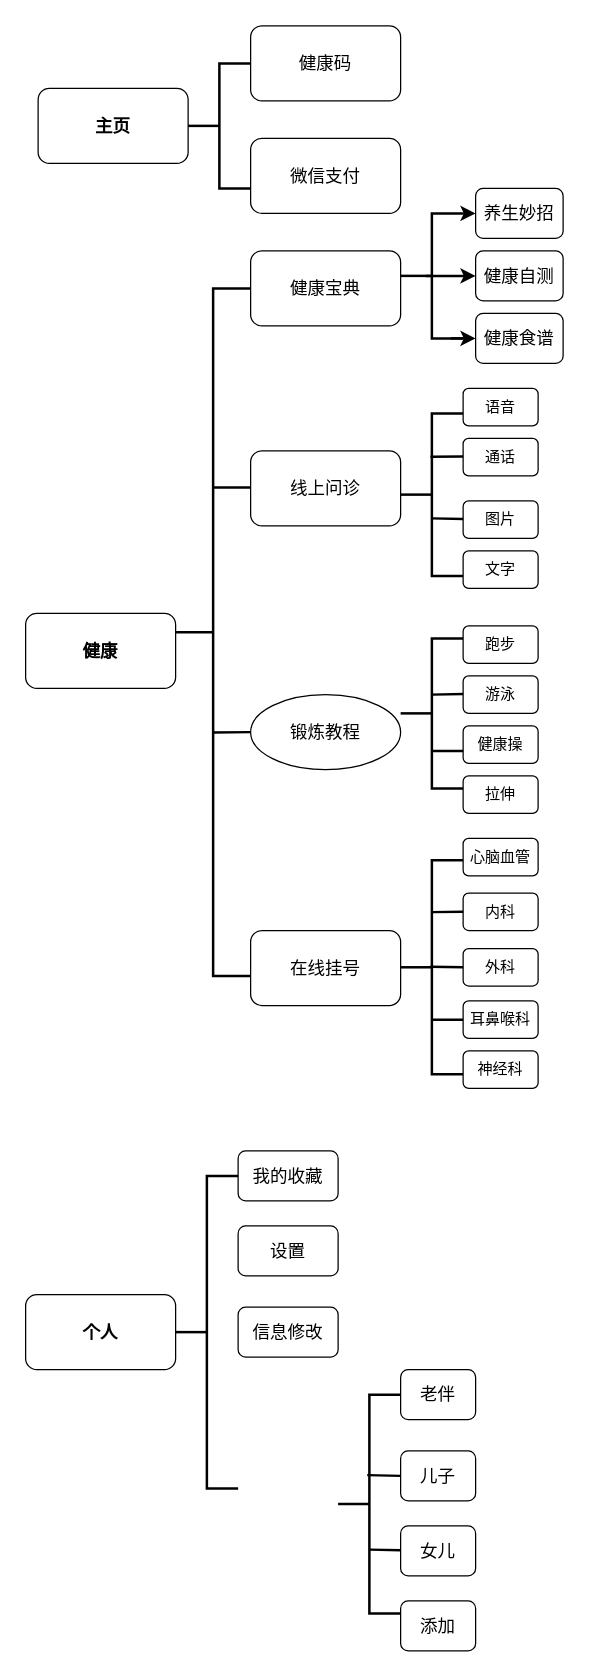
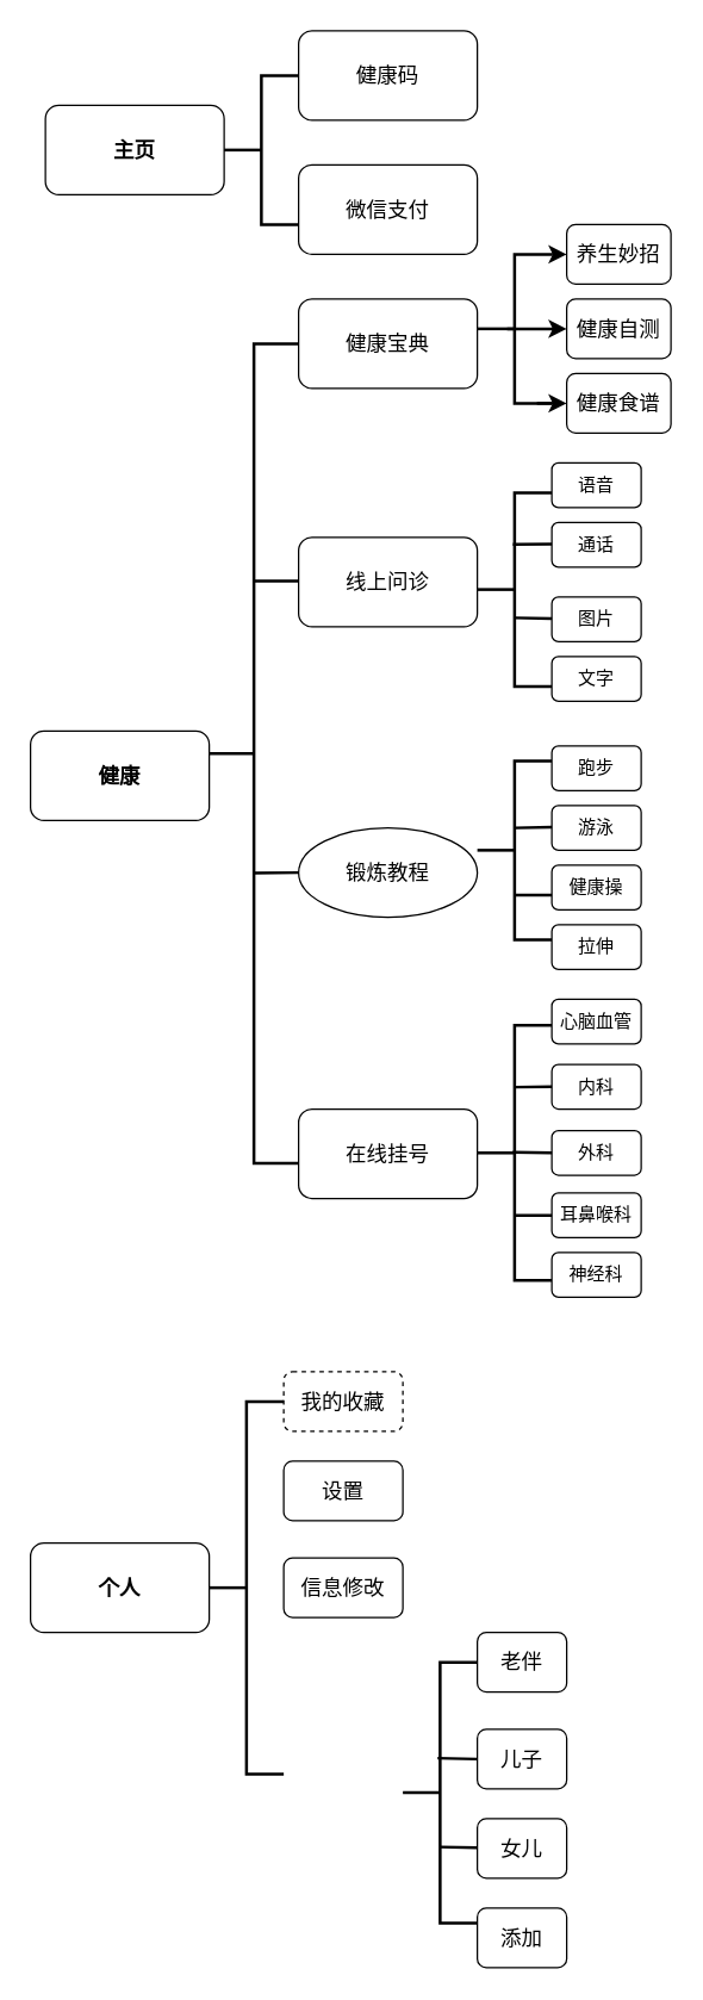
  <mxCell id="0" />
  <mxCell id="1" parent="0" />
  <mxCell id="2" value="&lt;font style=&quot;font-size: 14px;&quot;&gt;&lt;b&gt;主页&lt;/b&gt;&lt;/font&gt;" style="rounded=1;whiteSpace=wrap;html=1;fontSize=12;glass=0;strokeWidth=1;shadow=0;" parent="1" vertex="1"><mxGeometry x="30" y="70" width="120" height="60" as="geometry" /></mxCell>
  <mxCell id="3" value="" style="strokeWidth=2;html=1;shape=mxgraph.flowchart.annotation_2;align=left;labelPosition=right;pointerEvents=1;" vertex="1" parent="1"><mxGeometry x="150" y="50" width="50" height="100" as="geometry" /></mxCell>
  <mxCell id="4" value="&lt;font style=&quot;font-size: 14px;&quot;&gt;健康码&lt;/font&gt;" style="rounded=1;whiteSpace=wrap;html=1;" vertex="1" parent="1"><mxGeometry x="200" y="20" width="120" height="60" as="geometry" /></mxCell>
  <mxCell id="5" value="&lt;font style=&quot;font-size: 14px;&quot;&gt;微信支付&lt;/font&gt;" style="rounded=1;whiteSpace=wrap;html=1;" vertex="1" parent="1"><mxGeometry x="200" y="110" width="120" height="60" as="geometry" /></mxCell>
  <mxCell id="6" value="&lt;font style=&quot;font-size: 14px;&quot;&gt;&lt;b&gt;健康&lt;/b&gt;&lt;/font&gt;" style="rounded=1;whiteSpace=wrap;html=1;fontSize=12;glass=0;strokeWidth=1;shadow=0;" vertex="1" parent="1"><mxGeometry x="20" y="490" width="120" height="60" as="geometry" /></mxCell>
  <mxCell id="7" value="" style="strokeWidth=2;html=1;shape=mxgraph.flowchart.annotation_2;align=left;labelPosition=right;pointerEvents=1;fontFamily=Helvetica;fontSize=14;" vertex="1" parent="1"><mxGeometry x="140" y="230" width="60" height="550" as="geometry" /></mxCell>
  <mxCell id="8" value="&lt;font style=&quot;font-size: 14px;&quot;&gt;锻炼教程&lt;/font&gt;" style="ellipse;whiteSpace=wrap;html=1;" vertex="1" parent="1"><mxGeometry x="200" y="555" width="120" height="60" as="geometry" /></mxCell>
  <mxCell id="9" value="&lt;font style=&quot;font-size: 14px;&quot;&gt;健康宝典&lt;/font&gt;" style="rounded=1;whiteSpace=wrap;html=1;" vertex="1" parent="1"><mxGeometry x="200" y="200" width="120" height="60" as="geometry" /></mxCell>
  <mxCell id="10" value="&lt;font style=&quot;font-size: 14px;&quot;&gt;在线挂号&lt;/font&gt;" style="rounded=1;whiteSpace=wrap;html=1;" vertex="1" parent="1"><mxGeometry x="200" y="743.75" width="120" height="60" as="geometry" /></mxCell>
  <mxCell id="11" value="" style="endArrow=none;html=1;rounded=0;fontFamily=Helvetica;fontSize=14;strokeWidth=2;entryX=0;entryY=0.5;entryDx=0;entryDy=0;exitX=0.485;exitY=0.646;exitDx=0;exitDy=0;exitPerimeter=0;" edge="1" parent="1" source="7" target="8"><mxGeometry width="50" height="50" relative="1" as="geometry"><mxPoint x="170" y="575" as="sourcePoint" /><mxPoint x="210" y="369.5" as="targetPoint" /></mxGeometry></mxCell>
  <mxCell id="12" style="edgeStyle=orthogonalEdgeStyle;rounded=0;orthogonalLoop=1;jettySize=auto;html=1;exitX=1;exitY=0;exitDx=0;exitDy=0;exitPerimeter=0;entryX=0;entryY=0.5;entryDx=0;entryDy=0;strokeWidth=2;fontFamily=Helvetica;fontSize=14;" edge="1" parent="1" source="14" target="15"><mxGeometry relative="1" as="geometry" /></mxCell>
  <mxCell id="13" style="edgeStyle=orthogonalEdgeStyle;rounded=0;orthogonalLoop=1;jettySize=auto;html=1;entryX=0;entryY=0.5;entryDx=0;entryDy=0;strokeWidth=2;fontFamily=Helvetica;fontSize=14;" edge="1" parent="1" target="17"><mxGeometry relative="1" as="geometry"><mxPoint x="360" y="270" as="sourcePoint" /></mxGeometry></mxCell>
  <mxCell id="14" value="" style="strokeWidth=2;html=1;shape=mxgraph.flowchart.annotation_2;align=left;labelPosition=right;pointerEvents=1;fontFamily=Helvetica;fontSize=14;" vertex="1" parent="1"><mxGeometry x="320" y="170" width="50" height="100" as="geometry" /></mxCell>
  <mxCell id="15" value="养生妙招" style="rounded=1;whiteSpace=wrap;html=1;fontFamily=Helvetica;fontSize=14;" vertex="1" parent="1"><mxGeometry x="380" y="150" width="70" height="40" as="geometry" /></mxCell>
  <mxCell id="16" value="健康自测" style="rounded=1;whiteSpace=wrap;html=1;fontFamily=Helvetica;fontSize=14;" vertex="1" parent="1"><mxGeometry x="380" y="200" width="70" height="40" as="geometry" /></mxCell>
  <mxCell id="17" value="健康食谱" style="rounded=1;whiteSpace=wrap;html=1;fontFamily=Helvetica;fontSize=14;" vertex="1" parent="1"><mxGeometry x="380" y="250" width="70" height="40" as="geometry" /></mxCell>
  <mxCell id="18" value="" style="endArrow=classic;html=1;rounded=0;strokeWidth=2;fontFamily=Helvetica;fontSize=14;entryX=0;entryY=0.5;entryDx=0;entryDy=0;" edge="1" parent="1" target="16"><mxGeometry width="50" height="50" relative="1" as="geometry"><mxPoint x="340" y="220" as="sourcePoint" /><mxPoint x="300" y="450" as="targetPoint" /></mxGeometry></mxCell>
  <mxCell id="19" value="" style="strokeWidth=2;html=1;shape=mxgraph.flowchart.annotation_2;align=left;labelPosition=right;pointerEvents=1;fontFamily=Helvetica;fontSize=12;" vertex="1" parent="1"><mxGeometry x="320" y="687.5" width="50" height="171.25" as="geometry" /></mxCell>
  <mxCell id="20" value="&lt;font style=&quot;font-size: 14px;&quot;&gt;线上问诊&lt;/font&gt;" style="rounded=1;whiteSpace=wrap;html=1;" vertex="1" parent="1"><mxGeometry x="200" y="360" width="120" height="60" as="geometry" /></mxCell>
  <mxCell id="21" style="edgeStyle=orthogonalEdgeStyle;rounded=0;orthogonalLoop=1;jettySize=auto;html=1;exitX=0.5;exitY=1;exitDx=0;exitDy=0;exitPerimeter=0;strokeWidth=2;fontFamily=Helvetica;fontSize=12;" edge="1" parent="1"><mxGeometry relative="1" as="geometry"><mxPoint x="345" y="320" as="sourcePoint" /><mxPoint x="345" y="320" as="targetPoint" /></mxGeometry></mxCell>
  <mxCell id="22" value="心脑血管" style="rounded=1;whiteSpace=wrap;html=1;fontFamily=Helvetica;fontSize=12;" vertex="1" parent="1"><mxGeometry x="370" y="670" width="60" height="30" as="geometry" /></mxCell>
  <mxCell id="23" value="外科" style="rounded=1;whiteSpace=wrap;html=1;fontFamily=Helvetica;fontSize=12;" vertex="1" parent="1"><mxGeometry x="370" y="758.13" width="60" height="30" as="geometry" /></mxCell>
  <mxCell id="24" value="内科" style="rounded=1;whiteSpace=wrap;html=1;fontFamily=Helvetica;fontSize=12;" vertex="1" parent="1"><mxGeometry x="370" y="713.75" width="60" height="30" as="geometry" /></mxCell>
  <mxCell id="25" value="耳鼻喉科" style="rounded=1;whiteSpace=wrap;html=1;fontFamily=Helvetica;fontSize=12;" vertex="1" parent="1"><mxGeometry x="370" y="800" width="60" height="30" as="geometry" /></mxCell>
  <mxCell id="26" value="神经科" style="rounded=1;whiteSpace=wrap;html=1;fontFamily=Helvetica;fontSize=12;" vertex="1" parent="1"><mxGeometry x="370" y="840" width="60" height="30" as="geometry" /></mxCell>
  <mxCell id="27" value="" style="endArrow=none;html=1;rounded=0;strokeWidth=2;fontFamily=Helvetica;fontSize=12;entryX=0;entryY=0.5;entryDx=0;entryDy=0;" edge="1" parent="1" target="24"><mxGeometry width="50" height="50" relative="1" as="geometry"><mxPoint x="345" y="729" as="sourcePoint" /><mxPoint x="370" y="713.75" as="targetPoint" /></mxGeometry></mxCell>
  <mxCell id="28" value="" style="endArrow=none;html=1;rounded=0;strokeWidth=2;fontFamily=Helvetica;fontSize=12;entryX=0;entryY=0.5;entryDx=0;entryDy=0;" edge="1" parent="1" target="25"><mxGeometry width="50" height="50" relative="1" as="geometry"><mxPoint x="345" y="815" as="sourcePoint" /><mxPoint x="370" y="813.25" as="targetPoint" /></mxGeometry></mxCell>
  <mxCell id="29" value="" style="endArrow=none;html=1;rounded=0;strokeWidth=2;fontFamily=Helvetica;fontSize=12;entryX=0;entryY=0.5;entryDx=0;entryDy=0;exitX=0.473;exitY=0.498;exitDx=0;exitDy=0;exitPerimeter=0;" edge="1" parent="1" source="19" target="23"><mxGeometry width="50" height="50" relative="1" as="geometry"><mxPoint x="345" y="758.75" as="sourcePoint" /><mxPoint x="370" y="758.25" as="targetPoint" /></mxGeometry></mxCell>
  <mxCell id="30" value="" style="strokeWidth=2;html=1;shape=mxgraph.flowchart.annotation_2;align=left;labelPosition=right;pointerEvents=1;fontFamily=Helvetica;fontSize=12;" vertex="1" parent="1"><mxGeometry x="320" y="510" width="50" height="120" as="geometry" /></mxCell>
  <mxCell id="31" value="跑步" style="rounded=1;whiteSpace=wrap;html=1;fontFamily=Helvetica;fontSize=12;" vertex="1" parent="1"><mxGeometry x="370" y="500" width="60" height="30" as="geometry" /></mxCell>
  <mxCell id="32" value="游泳" style="rounded=1;whiteSpace=wrap;html=1;fontFamily=Helvetica;fontSize=12;" vertex="1" parent="1"><mxGeometry x="370" y="540" width="60" height="30" as="geometry" /></mxCell>
  <mxCell id="33" value="健康操" style="rounded=1;whiteSpace=wrap;html=1;fontFamily=Helvetica;fontSize=12;" vertex="1" parent="1"><mxGeometry x="370" y="580" width="60" height="30" as="geometry" /></mxCell>
  <mxCell id="34" value="拉伸" style="rounded=1;whiteSpace=wrap;html=1;fontFamily=Helvetica;fontSize=12;" vertex="1" parent="1"><mxGeometry x="370" y="620" width="60" height="30" as="geometry" /></mxCell>
  <mxCell id="35" value="" style="endArrow=none;html=1;rounded=0;strokeWidth=2;fontFamily=Helvetica;fontSize=12;" edge="1" parent="1"><mxGeometry width="50" height="50" relative="1" as="geometry"><mxPoint x="345" y="600" as="sourcePoint" /><mxPoint x="370" y="600" as="targetPoint" /></mxGeometry></mxCell>
  <mxCell id="36" value="" style="endArrow=none;html=1;rounded=0;strokeWidth=2;fontFamily=Helvetica;fontSize=12;" edge="1" parent="1"><mxGeometry width="50" height="50" relative="1" as="geometry"><mxPoint x="345" y="555" as="sourcePoint" /><mxPoint x="370" y="554.5" as="targetPoint" /></mxGeometry></mxCell>
  <mxCell id="37" value="" style="strokeWidth=2;html=1;shape=mxgraph.flowchart.annotation_2;align=left;labelPosition=right;pointerEvents=1;fontFamily=Helvetica;fontSize=12;" vertex="1" parent="1"><mxGeometry x="320" y="330" width="50" height="130" as="geometry" /></mxCell>
  <mxCell id="38" value="语音" style="rounded=1;whiteSpace=wrap;html=1;fontFamily=Helvetica;fontSize=12;" vertex="1" parent="1"><mxGeometry x="370" y="310" width="60" height="30" as="geometry" /></mxCell>
  <mxCell id="39" value="通话" style="rounded=1;whiteSpace=wrap;html=1;fontFamily=Helvetica;fontSize=12;" vertex="1" parent="1"><mxGeometry x="370" y="350" width="60" height="30" as="geometry" /></mxCell>
  <mxCell id="40" value="图片" style="rounded=1;whiteSpace=wrap;html=1;fontFamily=Helvetica;fontSize=12;" vertex="1" parent="1"><mxGeometry x="370" y="400" width="60" height="30" as="geometry" /></mxCell>
  <mxCell id="41" value="文字" style="rounded=1;whiteSpace=wrap;html=1;fontFamily=Helvetica;fontSize=12;" vertex="1" parent="1"><mxGeometry x="370" y="440" width="60" height="30" as="geometry" /></mxCell>
  <mxCell id="42" value="" style="endArrow=none;html=1;rounded=0;strokeWidth=2;fontFamily=Helvetica;fontSize=12;" edge="1" parent="1"><mxGeometry width="50" height="50" relative="1" as="geometry"><mxPoint x="170" y="389.38" as="sourcePoint" /><mxPoint x="200" y="389.38" as="targetPoint" /></mxGeometry></mxCell>
  <mxCell id="43" value="" style="endArrow=none;html=1;rounded=0;strokeWidth=2;fontFamily=Helvetica;fontSize=12;exitX=0.477;exitY=0.267;exitDx=0;exitDy=0;exitPerimeter=0;" edge="1" parent="1" source="37"><mxGeometry width="50" height="50" relative="1" as="geometry"><mxPoint x="350" y="360" as="sourcePoint" /><mxPoint x="370" y="364.47" as="targetPoint" /></mxGeometry></mxCell>
  <mxCell id="44" value="" style="endArrow=none;html=1;rounded=0;strokeWidth=2;fontFamily=Helvetica;fontSize=12;" edge="1" parent="1"><mxGeometry width="50" height="50" relative="1" as="geometry"><mxPoint x="345" y="414" as="sourcePoint" /><mxPoint x="370" y="414.47" as="targetPoint" /></mxGeometry></mxCell>
  <mxCell id="45" value="&lt;font style=&quot;font-size: 14px;&quot;&gt;&lt;b&gt;个人&lt;/b&gt;&lt;/font&gt;" style="rounded=1;whiteSpace=wrap;html=1;fontFamily=Helvetica;fontSize=12;" vertex="1" parent="1"><mxGeometry x="20" y="1035" width="120" height="60" as="geometry" /></mxCell>
  <mxCell id="46" value="" style="strokeWidth=2;html=1;shape=mxgraph.flowchart.annotation_2;align=left;labelPosition=right;pointerEvents=1;fontFamily=Helvetica;fontSize=14;" vertex="1" parent="1"><mxGeometry x="140" y="940" width="50" height="250" as="geometry" /></mxCell>
- <mxCell id="47" value="我的收藏" style="rounded=1;whiteSpace=wrap;html=1;fontFamily=Helvetica;fontSize=14;" vertex="1" parent="1"><mxGeometry x="190" y="920" width="80" height="40" as="geometry" /></mxCell>
+ <mxCell id="47" value="我的收藏" style="rounded=1;whiteSpace=wrap;html=1;fontFamily=Helvetica;fontSize=14;dashed=1;" vertex="1" parent="1"><mxGeometry x="190" y="920" width="80" height="40" as="geometry" /></mxCell>
  <mxCell id="48" value="设置" style="rounded=1;whiteSpace=wrap;html=1;fontFamily=Helvetica;fontSize=14;" vertex="1" parent="1"><mxGeometry x="190" y="980" width="80" height="40" as="geometry" /></mxCell>
  <mxCell id="49" value="信息修改" style="rounded=1;whiteSpace=wrap;html=1;fontFamily=Helvetica;fontSize=14;" vertex="1" parent="1"><mxGeometry x="190" y="1045" width="80" height="40" as="geometry" /></mxCell>
  <mxCell id="50" value="" style="strokeWidth=2;html=1;shape=mxgraph.flowchart.annotation_2;align=left;labelPosition=right;pointerEvents=1;fontFamily=Helvetica;fontSize=14;" vertex="1" parent="1"><mxGeometry x="270" y="1115" width="50" height="175" as="geometry" /></mxCell>
  <mxCell id="51" value="老伴" style="rounded=1;whiteSpace=wrap;html=1;fontFamily=Helvetica;fontSize=14;" vertex="1" parent="1"><mxGeometry x="320" y="1095" width="60" height="40" as="geometry" /></mxCell>
  <mxCell id="52" value="儿子" style="rounded=1;whiteSpace=wrap;html=1;fontFamily=Helvetica;fontSize=14;" vertex="1" parent="1"><mxGeometry x="320" y="1160" width="60" height="40" as="geometry" /></mxCell>
  <mxCell id="53" value="女儿" style="rounded=1;whiteSpace=wrap;html=1;fontFamily=Helvetica;fontSize=14;" vertex="1" parent="1"><mxGeometry x="320" y="1220" width="60" height="40" as="geometry" /></mxCell>
  <mxCell id="54" value="添加" style="rounded=1;whiteSpace=wrap;html=1;fontFamily=Helvetica;fontSize=14;" vertex="1" parent="1"><mxGeometry x="320" y="1280" width="60" height="40" as="geometry" /></mxCell>
  <mxCell id="55" value="" style="endArrow=none;html=1;rounded=0;strokeWidth=2;fontFamily=Helvetica;fontSize=14;entryX=0;entryY=0.5;entryDx=0;entryDy=0;exitX=0.466;exitY=0.368;exitDx=0;exitDy=0;exitPerimeter=0;" edge="1" parent="1" source="50" target="52"><mxGeometry width="50" height="50" relative="1" as="geometry"><mxPoint x="300" y="1180" as="sourcePoint" /><mxPoint x="320" y="1170" as="targetPoint" /></mxGeometry></mxCell>
  <mxCell id="56" value="" style="endArrow=none;html=1;rounded=0;strokeWidth=2;fontFamily=Helvetica;fontSize=14;" edge="1" parent="1"><mxGeometry width="50" height="50" relative="1" as="geometry"><mxPoint x="295" y="1239" as="sourcePoint" /><mxPoint x="320" y="1239.47" as="targetPoint" /></mxGeometry></mxCell>
